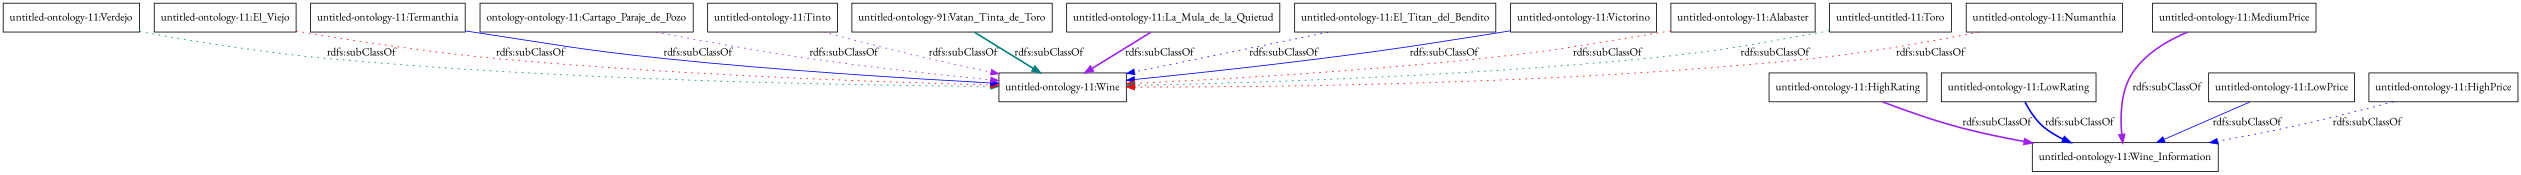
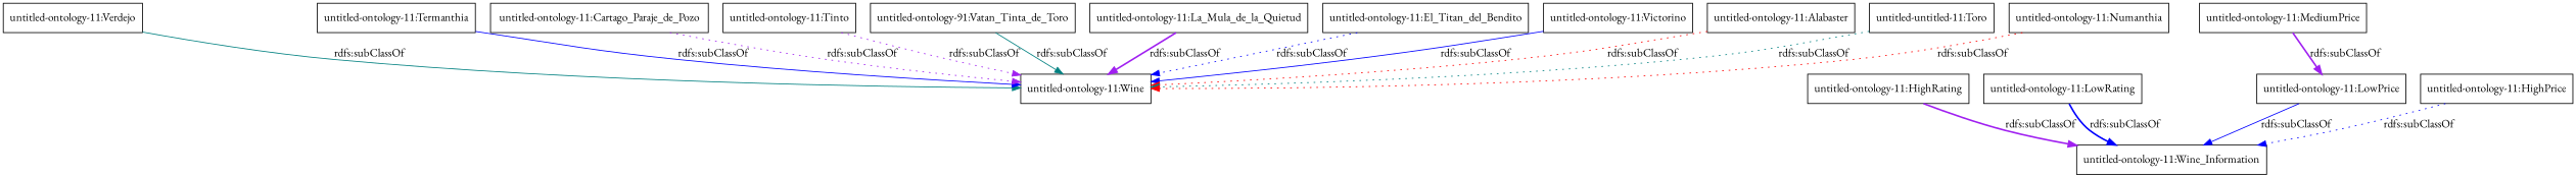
  digraph {
    fontname="EB Garamond"
    rankdir=TB
    node [color=black fontname="EB Garamond" shape=rectangle]
    edge [color=blue fontname="EB Garamond" style=dotted]
    "untitled-ontology-11:Verdejo"
    "untitled-ontology-11:Wine"
    "untitled-ontology-11:HighRating"
    "untitled-ontology-11:Wine_Information"
-   "untitled-ontology-11:El_Viejo"
    "untitled-ontology-11:Termanthia"
    "untitled-ontology-11:LowRating"
-   "untitled-ontology-11:Cartago_Paraje_de_Pozo" [label="ontology-ontology-11:Cartago_Paraje_de_Pozo"]
+   "untitled-ontology-11:Cartago_Paraje_de_Pozo"
    "untitled-ontology-11:Tinto"
    n10 [label="untitled-ontology-91:Vatan_Tinta_de_Toro"]
    "untitled-ontology-11:MediumPrice"
    "untitled-ontology-11:La_Mula_de_la_Quietud"
    "untitled-ontology-11:LowPrice"
    "untitled-ontology-11:El_Titan_del_Bendito"
    "untitled-ontology-11:Victorino"
    "untitled-ontology-11:Alabaster"
    "untitled-ontology-11:HighPrice"
    n18 [label="untitled-untitled-11:Toro"]
    "untitled-ontology-11:Numanthia"
-   "untitled-ontology-11:Verdejo" -> "untitled-ontology-11:Wine" [color=teal label="rdfs:subClassOf"]
+   "untitled-ontology-11:Verdejo" -> "untitled-ontology-11:Wine" [color=teal label="rdfs:subClassOf" style=solid]
    "untitled-ontology-11:HighRating" -> "untitled-ontology-11:Wine_Information" [color=purple label="rdfs:subClassOf" style=bold]
-   "untitled-ontology-11:El_Viejo" -> "untitled-ontology-11:Wine" [color=red label="rdfs:subClassOf"]
    "untitled-ontology-11:Termanthia" -> "untitled-ontology-11:Wine" [label="rdfs:subClassOf" style=solid]
    "untitled-ontology-11:LowRating" -> "untitled-ontology-11:Wine_Information" [label="rdfs:subClassOf" style=bold]
    "untitled-ontology-11:Cartago_Paraje_de_Pozo" -> "untitled-ontology-11:Wine" [color=purple label="rdfs:subClassOf"]
    "untitled-ontology-11:Tinto" -> "untitled-ontology-11:Wine" [color=purple label="rdfs:subClassOf"]
-   n10 -> "untitled-ontology-11:Wine" [color=teal label="rdfs:subClassOf" style=bold]
-   "untitled-ontology-11:MediumPrice" -> "untitled-ontology-11:Wine_Information" [color=purple label="rdfs:subClassOf" style=bold]
+   n10 -> "untitled-ontology-11:Wine" [color=teal label="rdfs:subClassOf" style=solid]
+   "untitled-ontology-11:MediumPrice" -> "untitled-ontology-11:LowPrice" [color=purple label="rdfs:subClassOf" style=bold]
    "untitled-ontology-11:La_Mula_de_la_Quietud" -> "untitled-ontology-11:Wine" [color=purple label="rdfs:subClassOf" style=bold]
    "untitled-ontology-11:LowPrice" -> "untitled-ontology-11:Wine_Information" [label="rdfs:subClassOf" style=solid]
    "untitled-ontology-11:El_Titan_del_Bendito" -> "untitled-ontology-11:Wine" [label="rdfs:subClassOf"]
    "untitled-ontology-11:Victorino" -> "untitled-ontology-11:Wine" [label="rdfs:subClassOf" style=solid]
    "untitled-ontology-11:Alabaster" -> "untitled-ontology-11:Wine" [color=red label="rdfs:subClassOf"]
    "untitled-ontology-11:HighPrice" -> "untitled-ontology-11:Wine_Information" [label="rdfs:subClassOf"]
    n18 -> "untitled-ontology-11:Wine" [color=teal label="rdfs:subClassOf"]
    "untitled-ontology-11:Numanthia" -> "untitled-ontology-11:Wine" [color=red label="rdfs:subClassOf"]
  }
